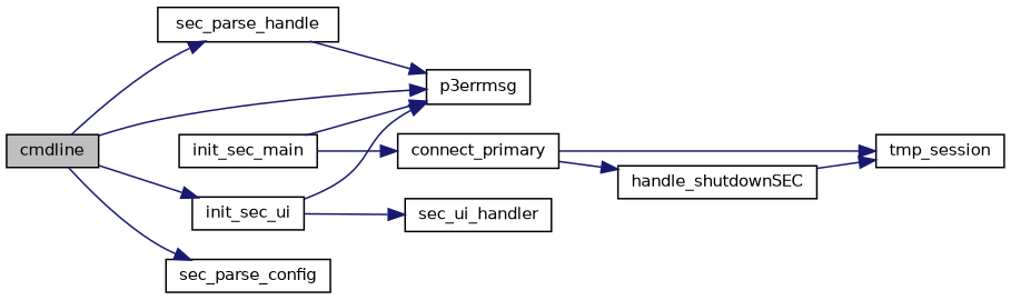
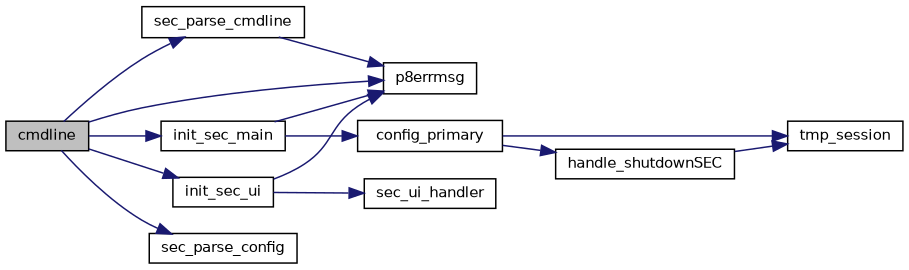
  digraph {
    fontname="DejaVu Sans"
    rankdir=LR
    node [color=black fontname="DejaVu Sans" fontsize=10 shape=record]
    edge [color=midnightblue fontname="DejaVu Sans" fontsize=10 labelfontname=FreeSans labelfontsize=10 style=solid]
    n1 [fillcolor=grey75 fontcolor=black height=0.2 label=cmdline style=filled width=0.4]
-   n2 [height=0.2 label=p3errmsg width=0.4]
+   n2 [height=0.2 label=p8errmsg width=0.4]
    n3 [height=0.2 label=init_sec_main width=0.4]
    n4 [height=0.2 label=init_sec_ui width=0.4]
-   n5 [height=0.2 label=sec_parse_handle width=0.4]
+   n5 [height=0.2 label=sec_parse_cmdline width=0.4]
    n6 [height=0.2 label=sec_parse_config width=0.4]
-   n7 [height=0.2 label=connect_primary width=0.4]
+   n7 [height=0.2 label=config_primary width=0.4]
    n8 [height=0.2 label=sec_ui_handler width=0.4]
    n9 [height=0.2 label=handle_shutdownSEC width=0.4]
    n10 [height=0.2 label=tmp_session width=0.4]
    n1 -> n2
+   n1 -> n3
    n1 -> n4
    n1 -> n5
    n1 -> n6
    n3 -> n2
    n3 -> n7
    n4 -> n2
    n4 -> n8
    n5 -> n2
    n7 -> n9
    n7 -> n10
    n9 -> n10
  }
